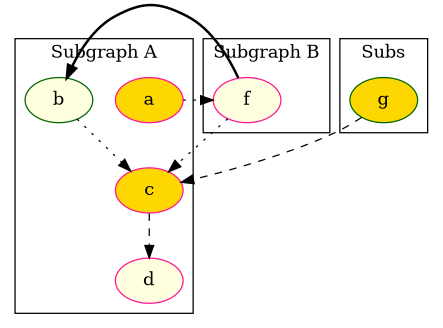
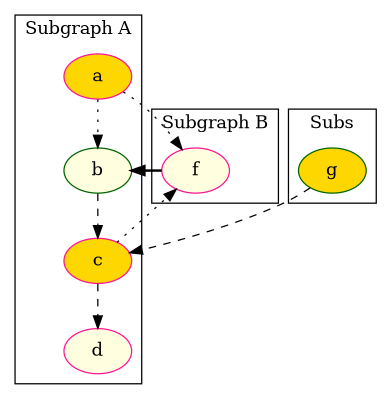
  digraph {
    node [color=deeppink fillcolor=gold style=filled]
    edge [style=dotted]
    a
    b [color=darkgreen fillcolor=lightyellow]
    c
    d [fillcolor=lightyellow]
    f [fillcolor=lightyellow]
    g [color=darkgreen]
    subgraph cluster_1 {
      label="Subgraph A"
      a
      b
      c
      d
    }
    subgraph cluster_2 {
      label="Subgraph B"
      f
    }
    subgraph cluster_3 {
      label=Subs
      g
    }
+   a -> b
    a -> f
-   b -> c
+   b -> c [style=dashed]
    c -> d [style=dashed]
    f -> b [style=bold]
-   f -> c
+   c -> f
    g -> c [style=dashed]
  }
